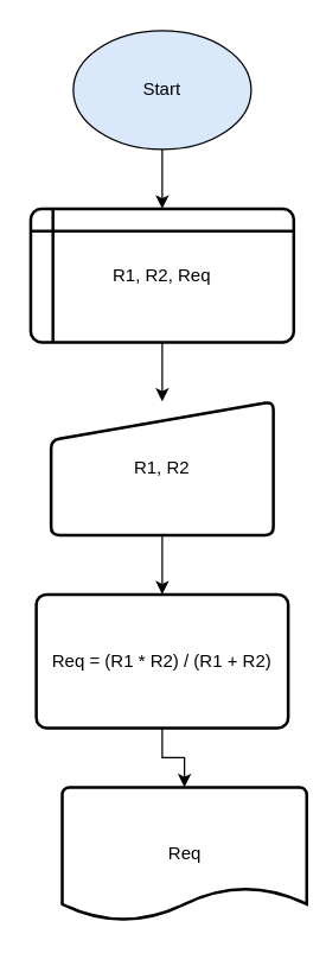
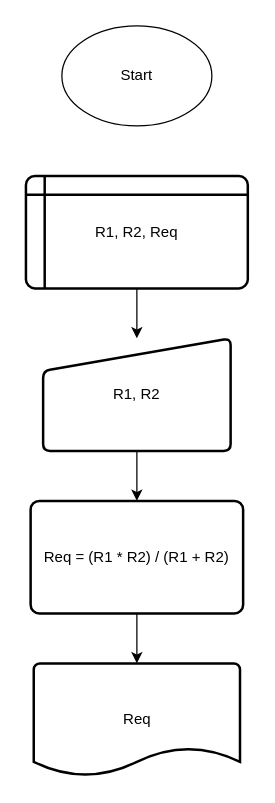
  <mxCell id="0" />
  <mxCell id="1" parent="0" />
- <mxCell id="2" style="edgeStyle=orthogonalEdgeStyle;rounded=0;orthogonalLoop=1;jettySize=auto;html=1;exitX=0.5;exitY=1;exitDx=0;exitDy=0;entryX=0.5;entryY=0;entryDx=0;entryDy=0;" edge="1" parent="1" source="3" target="5"><mxGeometry relative="1" as="geometry" /></mxCell>
- <mxCell id="3" value="Start" style="ellipse;whiteSpace=wrap;html=1;fillColor=#dae8fc;" vertex="1" parent="1"><mxGeometry x="49" y="20" width="120" height="80" as="geometry" /></mxCell>
+ <mxCell id="3" value="Start" style="ellipse;whiteSpace=wrap;html=1;" vertex="1" parent="1"><mxGeometry x="49" y="20" width="120" height="80" as="geometry" /></mxCell>
  <mxCell id="4" style="edgeStyle=orthogonalEdgeStyle;rounded=0;orthogonalLoop=1;jettySize=auto;html=1;exitX=0.5;exitY=1;exitDx=0;exitDy=0;entryX=0.5;entryY=0;entryDx=0;entryDy=0;" edge="1" parent="1" source="5" target="7"><mxGeometry relative="1" as="geometry" /></mxCell>
  <mxCell id="5" value="R1, R2, Req" style="shape=internalStorage;whiteSpace=wrap;html=1;dx=15;dy=15;rounded=1;arcSize=8;strokeWidth=2;" vertex="1" parent="1"><mxGeometry x="20.25" y="140" width="177.5" height="90" as="geometry" /></mxCell>
  <mxCell id="6" style="edgeStyle=orthogonalEdgeStyle;rounded=0;orthogonalLoop=1;jettySize=auto;html=1;exitX=0.5;exitY=1;exitDx=0;exitDy=0;entryX=0.5;entryY=0;entryDx=0;entryDy=0;" edge="1" parent="1" source="7" target="9"><mxGeometry relative="1" as="geometry" /></mxCell>
  <mxCell id="7" value="R1, R2" style="html=1;strokeWidth=2;shape=manualInput;whiteSpace=wrap;rounded=1;size=26;arcSize=11;" vertex="1" parent="1"><mxGeometry x="34" y="270" width="150" height="90" as="geometry" /></mxCell>
  <mxCell id="8" style="edgeStyle=orthogonalEdgeStyle;rounded=0;orthogonalLoop=1;jettySize=auto;html=1;exitX=0.5;exitY=1;exitDx=0;exitDy=0;entryX=0.5;entryY=0;entryDx=0;entryDy=0;entryPerimeter=0;" edge="1" parent="1" source="9" target="10"><mxGeometry relative="1" as="geometry" /></mxCell>
  <mxCell id="9" value="Req = (R1 * R2) / (R1 + R2)" style="rounded=1;whiteSpace=wrap;html=1;absoluteArcSize=1;arcSize=14;strokeWidth=2;" vertex="1" parent="1"><mxGeometry x="24" y="400" width="170" height="90" as="geometry" /></mxCell>
- <mxCell id="10" value="Req" style="strokeWidth=2;html=1;shape=mxgraph.flowchart.document2;whiteSpace=wrap;size=0.25;" vertex="1" parent="1"><mxGeometry x="41.5" y="530" width="165" height="90" as="geometry" /></mxCell>
+ <mxCell id="10" value="Req" style="strokeWidth=2;html=1;shape=mxgraph.flowchart.document2;whiteSpace=wrap;size=0.25;" vertex="1" parent="1"><mxGeometry x="26.5" y="530" width="165" height="90" as="geometry" /></mxCell>
